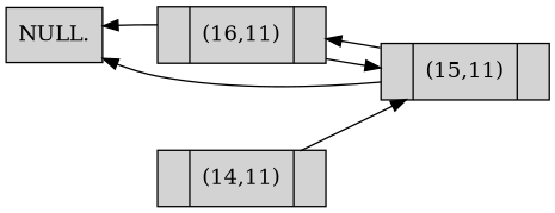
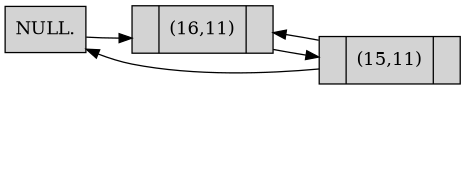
  digraph {
    rankdir=LR
    node [shape=record style=filled]
    "NULL." [shape=box]
    n2 [label="{|(16,11)|}"]
    n3 [label="{|(15,11)|}"]
-   n4 [label="{|(14,11)|}"]
-   n2 -> "NULL."
+   "NULL." -> n2
    n2 -> n3
    n3 -> "NULL."
    n3 -> n2
-   n4 -> n3
  }
